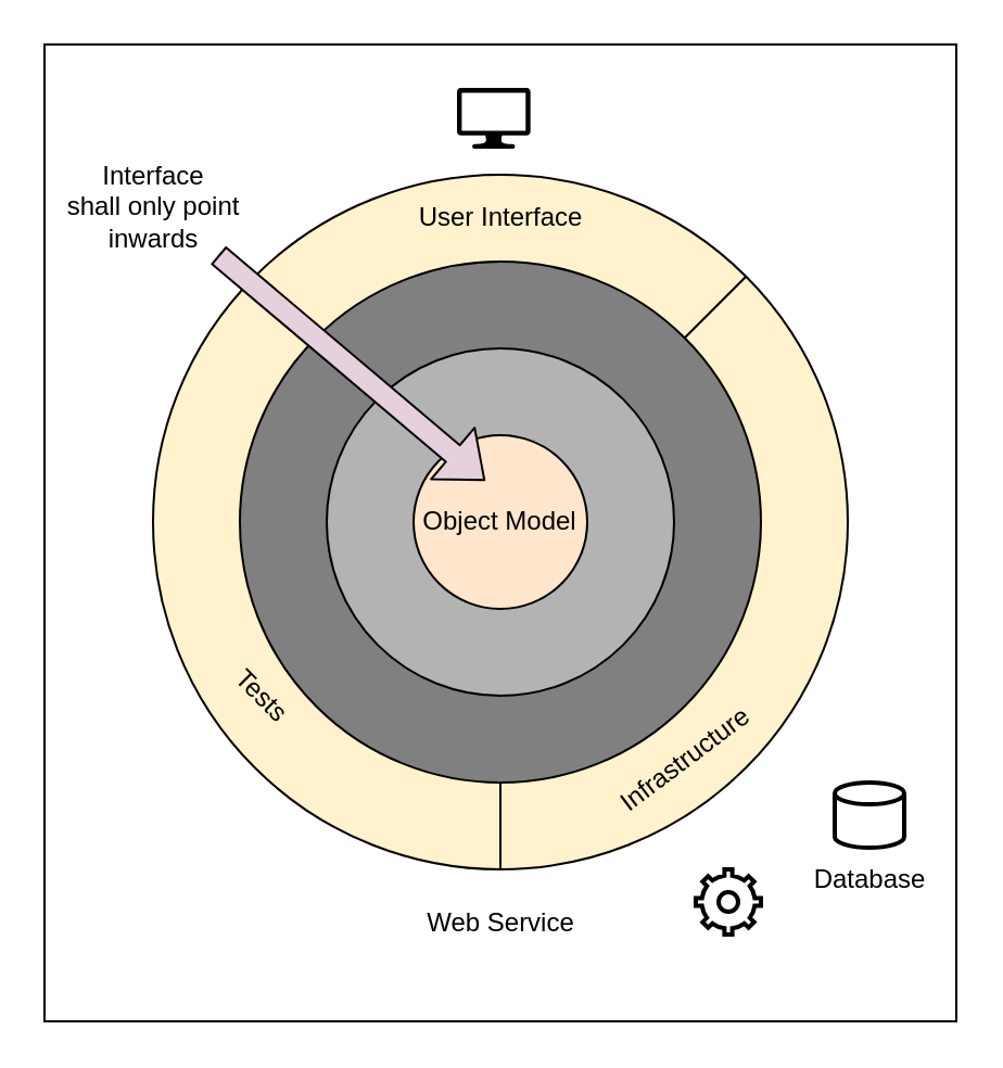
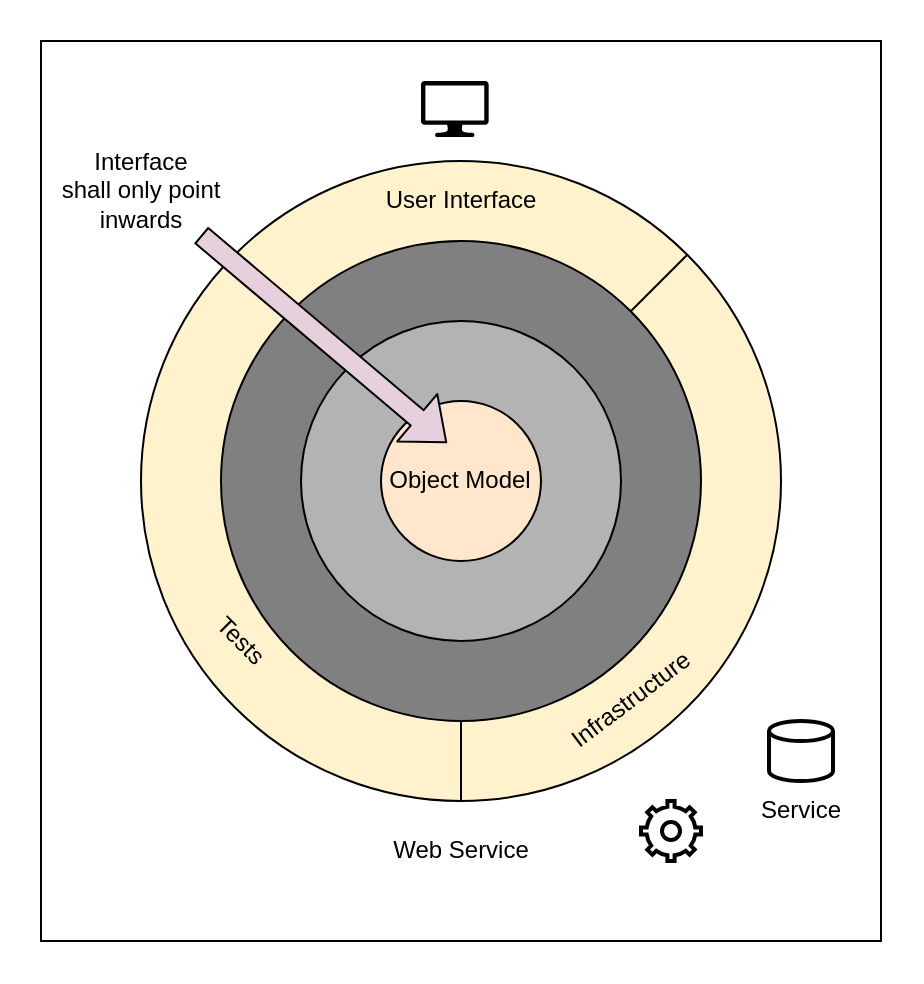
  <mxCell id="0" />
  <mxCell id="1" parent="0" />
  <mxCell id="2" value="" style="rounded=0;whiteSpace=wrap;html=1;fontFamily=Arial;strokeColor=#000000;fillColor=none;" parent="1" vertex="1"><mxGeometry x="20" y="20" width="420" height="450" as="geometry" /></mxCell>
  <mxCell id="3" value="" style="ellipse;whiteSpace=wrap;html=1;aspect=fixed;fontFamily=Arial;fillColor=#FFF2CC;" parent="1" vertex="1"><mxGeometry x="70" y="80" width="320" height="320" as="geometry" /></mxCell>
  <mxCell id="4" value="" style="endArrow=none;html=1;rounded=0;entryX=1;entryY=0;entryDx=0;entryDy=0;fontFamily=Arial;" parent="1" source="3" target="9" edge="1"><mxGeometry width="50" height="50" relative="1" as="geometry"><mxPoint x="240" y="410" as="sourcePoint" /><mxPoint x="240" y="290" as="targetPoint" /></mxGeometry></mxCell>
  <mxCell id="5" value="" style="endArrow=none;html=1;rounded=0;exitX=0;exitY=0;exitDx=0;exitDy=0;fontFamily=Arial;" parent="1" source="3" target="9" edge="1"><mxGeometry width="50" height="50" relative="1" as="geometry"><mxPoint x="240" y="410" as="sourcePoint" /><mxPoint x="240" y="290" as="targetPoint" /></mxGeometry></mxCell>
  <mxCell id="6" value="" style="endArrow=none;html=1;rounded=0;exitX=0.5;exitY=1;exitDx=0;exitDy=0;fontFamily=Arial;" parent="1" source="3" target="9" edge="1"><mxGeometry width="50" height="50" relative="1" as="geometry"><mxPoint x="180" y="510" as="sourcePoint" /><mxPoint x="230" y="460" as="targetPoint" /></mxGeometry></mxCell>
  <mxCell id="7" value="" style="ellipse;whiteSpace=wrap;html=1;aspect=fixed;fontFamily=Arial;fillColor=#808080;" parent="1" vertex="1"><mxGeometry x="110" y="120" width="240" height="240" as="geometry" /></mxCell>
  <mxCell id="8" value="" style="ellipse;whiteSpace=wrap;html=1;aspect=fixed;fontFamily=Arial;fillColor=#B3B3B3;" parent="1" vertex="1"><mxGeometry x="150" y="160" width="160" height="160" as="geometry" /></mxCell>
  <mxCell id="9" value="Object Model" style="ellipse;whiteSpace=wrap;html=1;aspect=fixed;fontFamily=Arial;fillColor=#ffe6cc;" parent="1" vertex="1"><mxGeometry x="190" y="200" width="80" height="80" as="geometry" /></mxCell>
  <mxCell id="10" value="Infrastructure" style="text;html=1;resizable=0;autosize=1;align=center;verticalAlign=middle;points=[];fillColor=none;strokeColor=none;rounded=0;rotation=-37;fontFamily=Arial;" parent="1" vertex="1"><mxGeometry x="270" y="340" width="90" height="20" as="geometry" /></mxCell>
  <mxCell id="11" value="Tests" style="text;html=1;resizable=0;autosize=1;align=center;verticalAlign=middle;points=[];fillColor=none;strokeColor=none;rounded=0;rotation=45;fontFamily=Arial;" parent="1" vertex="1"><mxGeometry x="100" y="310" width="40" height="20" as="geometry" /></mxCell>
  <mxCell id="12" value="User Interface" style="text;html=1;resizable=0;autosize=1;align=center;verticalAlign=middle;points=[];fillColor=none;strokeColor=none;rounded=0;rotation=0;fontFamily=Arial;" parent="1" vertex="1"><mxGeometry x="185" y="90" width="90" height="20" as="geometry" /></mxCell>
  <mxCell id="13" value="" style="sketch=0;pointerEvents=1;shadow=0;dashed=0;html=1;strokeColor=none;fillColor=#000000;labelPosition=center;verticalLabelPosition=bottom;verticalAlign=top;outlineConnect=0;align=center;shape=mxgraph.office.devices.lcd_monitor;fontFamily=Arial;" parent="1" vertex="1"><mxGeometry x="210" y="40" width="33.83" height="28" as="geometry" /></mxCell>
  <mxCell id="14" value="" style="strokeWidth=2;html=1;shape=mxgraph.flowchart.database;whiteSpace=wrap;fontFamily=Arial;fillColor=none;" parent="1" vertex="1"><mxGeometry x="384" y="360" width="32" height="30" as="geometry" /></mxCell>
  <mxCell id="15" value="" style="html=1;verticalLabelPosition=bottom;align=center;labelBackgroundColor=#ffffff;verticalAlign=top;strokeWidth=2;strokeColor=#000000;shadow=0;dashed=0;shape=mxgraph.ios7.icons.settings;fontFamily=Arial;" parent="1" vertex="1"><mxGeometry x="320" y="400" width="30" height="30" as="geometry" /></mxCell>
  <mxCell id="16" value="Web Service" style="text;html=1;resizable=0;autosize=1;align=center;verticalAlign=middle;points=[];fillColor=none;strokeColor=none;rounded=0;fontFamily=Arial;" parent="1" vertex="1"><mxGeometry x="190" y="415" width="80" height="20" as="geometry" /></mxCell>
- <mxCell id="17" value="Database" style="text;html=1;resizable=0;autosize=1;align=center;verticalAlign=middle;points=[];fillColor=none;strokeColor=none;rounded=0;fontFamily=Arial;" parent="1" vertex="1"><mxGeometry x="365" y="395" width="70" height="20" as="geometry" /></mxCell>
+ <mxCell id="17" value="Service" style="text;html=1;resizable=0;autosize=1;align=center;verticalAlign=middle;points=[];fillColor=none;strokeColor=none;rounded=0;fontFamily=Arial;" parent="1" vertex="1"><mxGeometry x="365" y="395" width="70" height="20" as="geometry" /></mxCell>
  <mxCell id="18" value="" style="shape=flexArrow;endArrow=classic;html=1;rounded=1;fontFamily=Arial;strokeColor=default;fillColor=#E6D0DE;curved=1;" parent="1" edge="1"><mxGeometry width="50" height="50" relative="1" as="geometry"><mxPoint x="100" y="117" as="sourcePoint" /><mxPoint x="223" y="221" as="targetPoint" /></mxGeometry></mxCell>
  <mxCell id="19" value="Interface&lt;br&gt;shall only point&lt;br&gt;inwards" style="text;html=1;resizable=0;autosize=1;align=center;verticalAlign=middle;points=[];fillColor=none;strokeColor=none;rounded=0;fontFamily=Arial;" parent="1" vertex="1"><mxGeometry x="25" y="70" width="90" height="50" as="geometry" /></mxCell>
